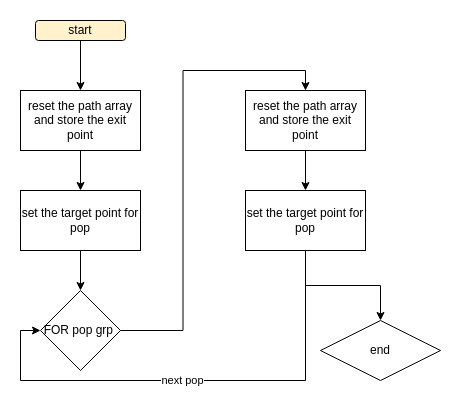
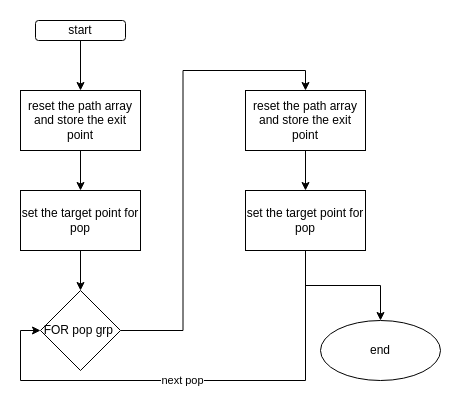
  <mxCell id="0" />
  <mxCell id="1" parent="0" />
  <mxCell id="2" value="" style="edgeStyle=orthogonalEdgeStyle;rounded=0;orthogonalLoop=1;jettySize=auto;html=1;" edge="1" parent="1" source="3" target="5"><mxGeometry relative="1" as="geometry" /></mxCell>
- <mxCell id="3" value="start" style="rounded=1;whiteSpace=wrap;html=1;fillColor=#fff2cc;" vertex="1" parent="1"><mxGeometry x="35" y="20" width="90" height="20" as="geometry" /></mxCell>
+ <mxCell id="3" value="start" style="rounded=1;whiteSpace=wrap;html=1;" vertex="1" parent="1"><mxGeometry x="35" y="20" width="90" height="20" as="geometry" /></mxCell>
  <mxCell id="4" value="" style="edgeStyle=orthogonalEdgeStyle;rounded=0;orthogonalLoop=1;jettySize=auto;html=1;" edge="1" parent="1" source="5" target="7"><mxGeometry relative="1" as="geometry" /></mxCell>
  <mxCell id="5" value="reset the path array and store the exit point&lt;span style=&quot;color: rgba(0 , 0 , 0 , 0) ; font-family: monospace ; font-size: 0px&quot;&gt;%3CmxGraphModel%3E%3Croot%3E%3CmxCell%20id%3D%220%22%2F%3E%3CmxCell%20id%3D%221%22%20parent%3D%220%22%2F%3E%3CmxCell%20id%3D%222%22%20value%3D%22call%26amp%3Bnbsp%3BangleBetween%26lt%3Bbr%26gt%3BTwoPoints%22%20style%3D%22rounded%3D1%3BwhiteSpace%3Dwrap%3Bhtml%3D1%3BfillColor%3D%23f8cecc%3BgradientColor%3D%23ea6b66%3BstrokeColor%3D%23b85450%3B%22%20vertex%3D%221%22%20parent%3D%221%22%3E%3CmxGeometry%20x%3D%22240%22%20y%3D%22130%22%20width%3D%22120%22%20height%3D%2260%22%20as%3D%22geometry%22%2F%3E%3C%2FmxCell%3E%3C%2Froot%3E%3C%2FmxGraphModel%3E&lt;/span&gt;" style="whiteSpace=wrap;html=1;rounded=0;" vertex="1" parent="1"><mxGeometry x="20" y="90" width="120" height="60" as="geometry" /></mxCell>
  <mxCell id="6" value="" style="edgeStyle=orthogonalEdgeStyle;rounded=0;orthogonalLoop=1;jettySize=auto;html=1;" edge="1" parent="1" source="7" target="9"><mxGeometry relative="1" as="geometry" /></mxCell>
  <mxCell id="7" value="set the target point for pop" style="whiteSpace=wrap;html=1;rounded=0;" vertex="1" parent="1"><mxGeometry x="20" y="190" width="120" height="60" as="geometry" /></mxCell>
  <mxCell id="8" style="edgeStyle=orthogonalEdgeStyle;rounded=0;orthogonalLoop=1;jettySize=auto;html=1;entryX=0.5;entryY=0;entryDx=0;entryDy=0;" edge="1" parent="1" source="9" target="11"><mxGeometry relative="1" as="geometry" /></mxCell>
  <mxCell id="9" value="&lt;span&gt;FOR pop grp&amp;nbsp;&lt;/span&gt;&lt;span style=&quot;color: rgba(0 , 0 , 0 , 0) ; font-family: monospace ; font-size: 0px&quot;&gt;%3CmxGraphModel%3E%3Croot%3E%3CmxCell%20id%3D%220%22%2F%3E%3CmxCell%20id%3D%221%22%20parent%3D%220%22%2F%3E%3CmxCell%20id%3D%222%22%20value%3D%22set%20the%20agent%20max%20speed%22%20style%3D%22rounded%3D1%3BwhiteSpace%3Dwrap%3Bhtml%3D1%3BfillColor%3D%23ffcc99%3BstrokeColor%3D%2336393d%3B%22%20vertex%3D%221%22%20parent%3D%221%22%3E%3CmxGeometry%20x%3D%22240%22%20y%3D%22220%22%20width%3D%22120%22%20height%3D%2260%22%20as%3D%22geometry%22%2F%3E%3C%2FmxCell%3E%3C%2Froot%3E%3C%2FmxGraphModel%3E&lt;/span&gt;" style="rhombus;whiteSpace=wrap;html=1;" vertex="1" parent="1"><mxGeometry x="40" y="290" width="80" height="80" as="geometry" /></mxCell>
  <mxCell id="10" value="" style="edgeStyle=orthogonalEdgeStyle;rounded=0;orthogonalLoop=1;jettySize=auto;html=1;" edge="1" parent="1" source="11" target="15"><mxGeometry relative="1" as="geometry" /></mxCell>
  <mxCell id="11" value="reset the path array and store the exit point&lt;span style=&quot;color: rgba(0 , 0 , 0 , 0) ; font-family: monospace ; font-size: 0px&quot;&gt;%3CmxGraphModel%3E%3Croot%3E%3CmxCell%20id%3D%220%22%2F%3E%3CmxCell%20id%3D%221%22%20parent%3D%220%22%2F%3E%3CmxCell%20id%3D%222%22%20value%3D%22call%26amp%3Bnbsp%3BangleBetween%26lt%3Bbr%26gt%3BTwoPoints%22%20style%3D%22rounded%3D1%3BwhiteSpace%3Dwrap%3Bhtml%3D1%3BfillColor%3D%23f8cecc%3BgradientColor%3D%23ea6b66%3BstrokeColor%3D%23b85450%3B%22%20vertex%3D%221%22%20parent%3D%221%22%3E%3CmxGeometry%20x%3D%22240%22%20y%3D%22130%22%20width%3D%22120%22%20height%3D%2260%22%20as%3D%22geometry%22%2F%3E%3C%2FmxCell%3E%3C%2Froot%3E%3C%2FmxGraphModel%3E&lt;/span&gt;" style="whiteSpace=wrap;html=1;rounded=0;" vertex="1" parent="1"><mxGeometry x="245" y="90" width="120" height="60" as="geometry" /></mxCell>
  <mxCell id="12" style="edgeStyle=orthogonalEdgeStyle;rounded=0;orthogonalLoop=1;jettySize=auto;html=1;entryX=0;entryY=0.5;entryDx=0;entryDy=0;" edge="1" parent="1" source="15" target="9"><mxGeometry relative="1" as="geometry"><Array as="points"><mxPoint x="305" y="380" /><mxPoint x="20" y="380" /><mxPoint x="20" y="330" /></Array></mxGeometry></mxCell>
  <mxCell id="13" value="next pop" style="edgeLabel;html=1;align=center;verticalAlign=middle;resizable=0;points=[];" vertex="1" connectable="0" parent="12"><mxGeometry x="0.048" y="-1" relative="1" as="geometry"><mxPoint as="offset" /></mxGeometry></mxCell>
  <mxCell id="14" value="" style="edgeStyle=orthogonalEdgeStyle;rounded=0;orthogonalLoop=1;jettySize=auto;html=1;" edge="1" parent="1" source="15" target="16"><mxGeometry relative="1" as="geometry" /></mxCell>
  <mxCell id="15" value="set the target point for pop" style="whiteSpace=wrap;html=1;rounded=0;" vertex="1" parent="1"><mxGeometry x="245" y="190" width="120" height="60" as="geometry" /></mxCell>
- <mxCell id="16" value="end" style="rhombus;whiteSpace=wrap;html=1;" vertex="1" parent="1"><mxGeometry x="320" y="320" width="120" height="60" as="geometry" /></mxCell>
+ <mxCell id="16" value="end" style="ellipse;whiteSpace=wrap;html=1;rounded=0;" vertex="1" parent="1"><mxGeometry x="320" y="320" width="120" height="60" as="geometry" /></mxCell>
